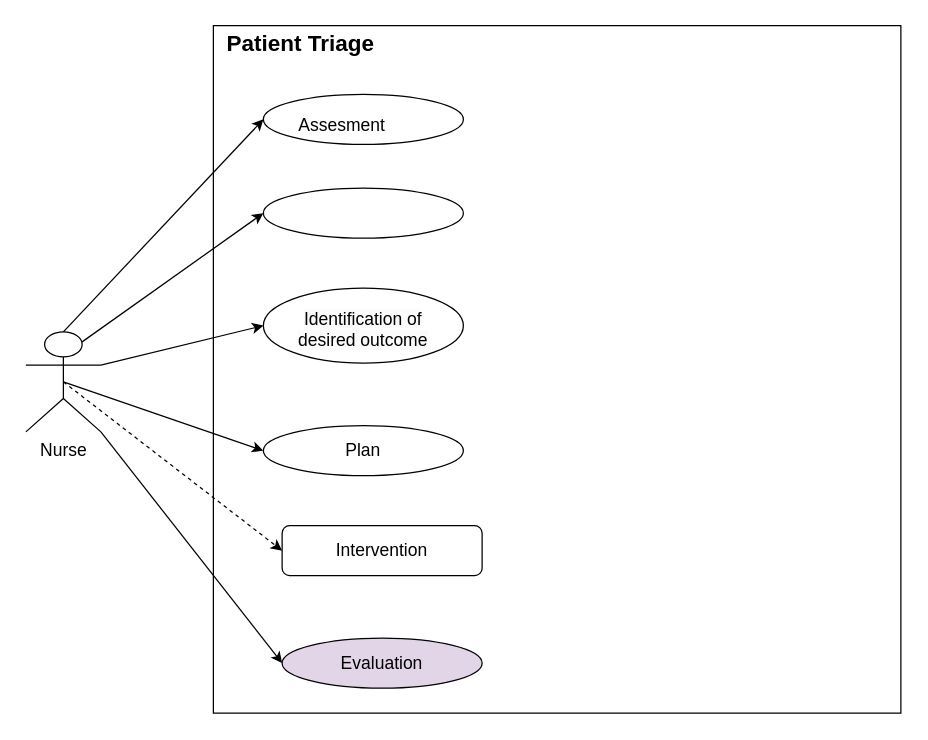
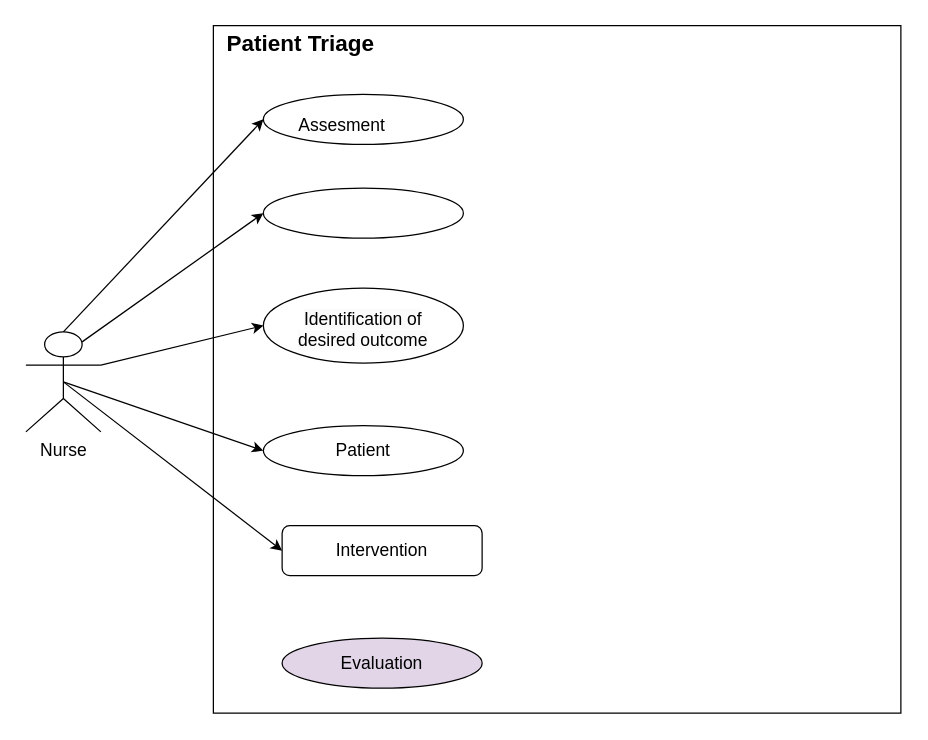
  <mxCell id="0" />
  <mxCell id="1" parent="0" />
  <mxCell id="2" value="" style="whiteSpace=wrap;html=1;aspect=fixed;" vertex="1" parent="1"><mxGeometry x="170" y="20" width="550" height="550" as="geometry" /></mxCell>
  <mxCell id="3" style="rounded=0;orthogonalLoop=1;jettySize=auto;html=1;exitX=0.5;exitY=0;exitDx=0;exitDy=0;exitPerimeter=0;entryX=0;entryY=0.5;entryDx=0;entryDy=0;" edge="1" parent="1" source="7" target="9"><mxGeometry relative="1" as="geometry" /></mxCell>
  <mxCell id="4" style="rounded=0;orthogonalLoop=1;jettySize=auto;html=1;exitX=0.75;exitY=0.1;exitDx=0;exitDy=0;exitPerimeter=0;entryX=0;entryY=0.5;entryDx=0;entryDy=0;" edge="1" parent="1" source="7"><mxGeometry relative="1" as="geometry"><mxPoint x="210" y="170" as="targetPoint" /></mxGeometry></mxCell>
- <mxCell id="5" style="rounded=0;orthogonalLoop=1;jettySize=auto;html=1;exitX=1;exitY=1;exitDx=0;exitDy=0;exitPerimeter=0;entryX=0;entryY=0.5;entryDx=0;entryDy=0;" edge="1" parent="1" source="7" target="15"><mxGeometry relative="1" as="geometry" /></mxCell>
- <mxCell id="6" style="rounded=0;orthogonalLoop=1;jettySize=auto;html=1;exitX=0.5;exitY=0.5;exitDx=0;exitDy=0;exitPerimeter=0;entryX=0;entryY=0.5;entryDx=0;entryDy=0;dashed=1;" edge="1" parent="1" source="7" target="14"><mxGeometry relative="1" as="geometry" /></mxCell>
+ <mxCell id="6" style="rounded=0;orthogonalLoop=1;jettySize=auto;html=1;exitX=0.5;exitY=0.5;exitDx=0;exitDy=0;exitPerimeter=0;entryX=0;entryY=0.5;entryDx=0;entryDy=0;" edge="1" parent="1" source="7" target="14"><mxGeometry relative="1" as="geometry" /></mxCell>
  <mxCell id="7" value="&lt;font style=&quot;font-size: 14px;&quot;&gt;Nurse&lt;/font&gt;" style="shape=umlActor;verticalLabelPosition=bottom;verticalAlign=top;html=1;outlineConnect=0;" vertex="1" parent="1"><mxGeometry x="20" y="265" width="60" height="80" as="geometry" /></mxCell>
  <mxCell id="8" value="&lt;b&gt;&lt;font style=&quot;font-size: 18px;&quot;&gt;Patient Triage&lt;/font&gt;&lt;/b&gt;" style="text;html=1;align=center;verticalAlign=middle;whiteSpace=wrap;rounded=0;" vertex="1" parent="1"><mxGeometry x="170" y="20" width="140" height="30" as="geometry" /></mxCell>
  <mxCell id="9" value="" style="ellipse;whiteSpace=wrap;html=1;" vertex="1" parent="1"><mxGeometry x="210" y="75" width="160" height="40" as="geometry" /></mxCell>
  <mxCell id="10" value="&lt;font style=&quot;font-size: 14px;&quot;&gt;Assesment&amp;nbsp;&lt;/font&gt;" style="text;html=1;align=center;verticalAlign=middle;whiteSpace=wrap;rounded=0;" vertex="1" parent="1"><mxGeometry x="230" y="85" width="90" height="30" as="geometry" /></mxCell>
  <mxCell id="11" value="" style="ellipse;whiteSpace=wrap;html=1;" vertex="1" parent="1"><mxGeometry x="210" y="150" width="160" height="40" as="geometry" /></mxCell>
  <mxCell id="12" value="" style="ellipse;whiteSpace=wrap;html=1;" vertex="1" parent="1"><mxGeometry x="210" y="230" width="160" height="60" as="geometry" /></mxCell>
- <mxCell id="13" value="&lt;font style=&quot;font-size: 14px;&quot;&gt;Plan&lt;/font&gt;" style="ellipse;whiteSpace=wrap;html=1;" vertex="1" parent="1"><mxGeometry x="210" y="340" width="160" height="40" as="geometry" /></mxCell>
+ <mxCell id="13" value="&lt;font style=&quot;font-size: 14px;&quot;&gt;Patient&lt;/font&gt;" style="ellipse;whiteSpace=wrap;html=1;" vertex="1" parent="1"><mxGeometry x="210" y="340" width="160" height="40" as="geometry" /></mxCell>
  <mxCell id="14" value="&lt;font style=&quot;font-size: 14px;&quot;&gt;Intervention&lt;/font&gt;" style="whiteSpace=wrap;html=1;rounded=1;" vertex="1" parent="1"><mxGeometry x="225" y="420" width="160" height="40" as="geometry" /></mxCell>
  <mxCell id="15" value="&lt;font style=&quot;font-size: 14px;&quot;&gt;Evaluation&lt;/font&gt;" style="ellipse;whiteSpace=wrap;html=1;fillColor=#e1d5e7;" vertex="1" parent="1"><mxGeometry x="225" y="510" width="160" height="40" as="geometry" /></mxCell>
  <mxCell id="16" value="&lt;span style=&quot;color: rgb(0, 0, 0); font-family: Helvetica; font-size: 14px; font-style: normal; font-variant-ligatures: normal; font-variant-caps: normal; font-weight: 400; letter-spacing: normal; orphans: 2; text-indent: 0px; text-transform: none; widows: 2; word-spacing: 0px; -webkit-text-stroke-width: 0px; white-space: normal; background-color: rgb(251, 251, 251); text-decoration-thickness: initial; text-decoration-style: initial; text-decoration-color: initial; float: none; display: inline !important;&quot;&gt;Identification of desired outcome&lt;/span&gt;" style="text;whiteSpace=wrap;html=1;align=center;" vertex="1" parent="1"><mxGeometry x="225" y="240" width="130" height="40" as="geometry" /></mxCell>
  <mxCell id="17" style="rounded=0;orthogonalLoop=1;jettySize=auto;html=1;exitX=1;exitY=0.333;exitDx=0;exitDy=0;exitPerimeter=0;entryX=0;entryY=0.5;entryDx=0;entryDy=0;" edge="1" parent="1" source="7" target="12"><mxGeometry relative="1" as="geometry" /></mxCell>
  <mxCell id="18" style="rounded=0;orthogonalLoop=1;jettySize=auto;html=1;exitX=0.5;exitY=0.5;exitDx=0;exitDy=0;exitPerimeter=0;entryX=0;entryY=0.5;entryDx=0;entryDy=0;" edge="1" parent="1" source="7" target="13"><mxGeometry relative="1" as="geometry" /></mxCell>
